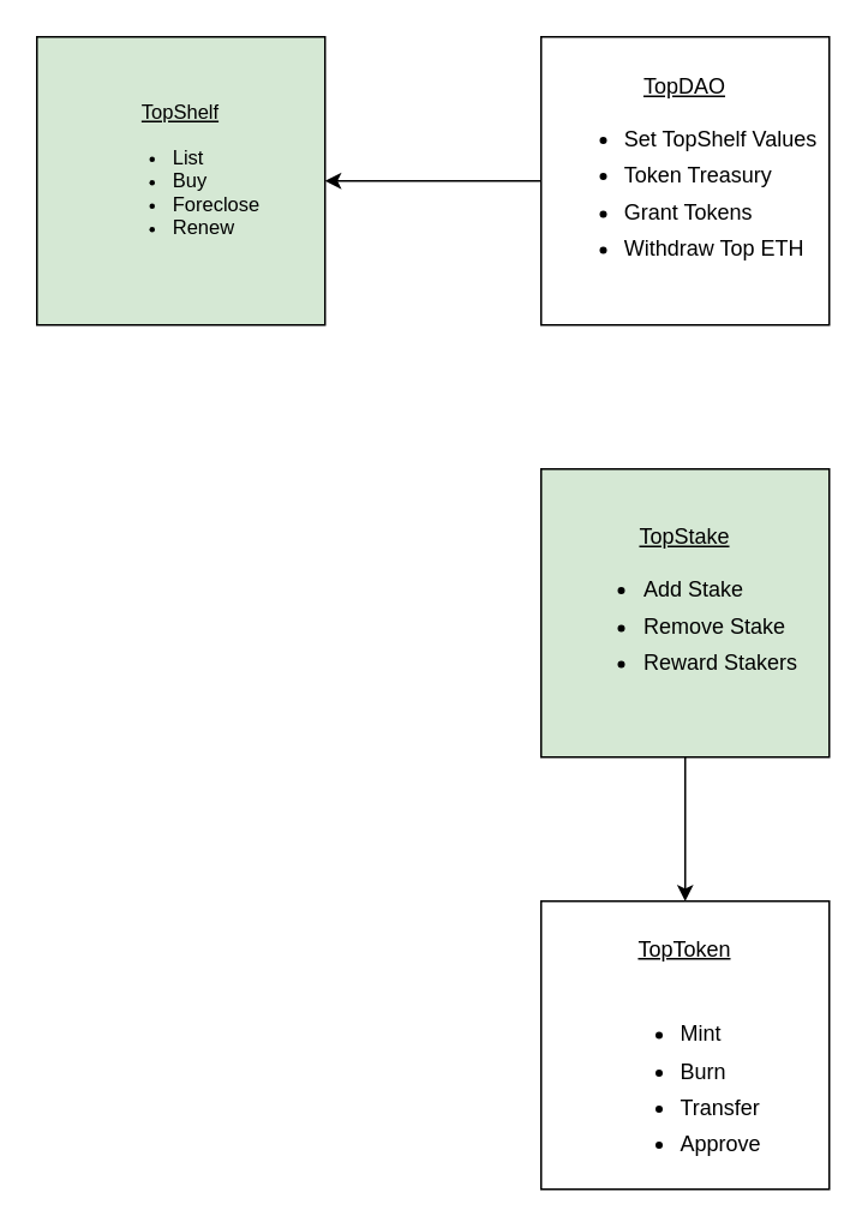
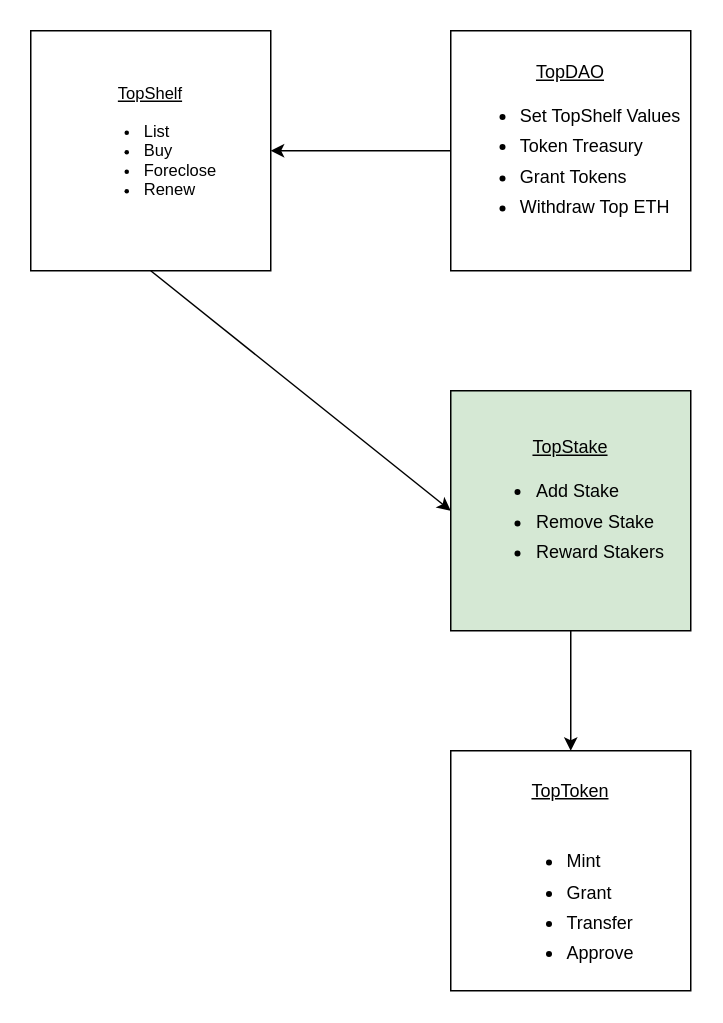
  <mxCell id="0" />
  <mxCell id="1" parent="0" />
  <mxCell id="2" value="" style="edgeStyle=none;html=1;entryX=0.5;entryY=0;entryDx=0;entryDy=0;" edge="1" parent="1" source="3" target="8"><mxGeometry relative="1" as="geometry"><Array as="points" /></mxGeometry></mxCell>
  <mxCell id="3" value="&lt;u&gt;TopStake&lt;/u&gt;&lt;p style=&quot;line-height: 2.6&quot;&gt;&lt;/p&gt;&lt;ul&gt;&lt;li style=&quot;text-align: left ; padding: 3px 0px&quot;&gt;Add Stake&lt;/li&gt;&lt;li style=&quot;text-align: left ; padding: 3px 0px&quot;&gt;Remove Stake&lt;/li&gt;&lt;li style=&quot;text-align: left ; padding: 3px 0px&quot;&gt;Reward Stakers&lt;/li&gt;&lt;/ul&gt;" style="whiteSpace=wrap;html=1;aspect=fixed;fillColor=#d5e8d4;" vertex="1" parent="1"><mxGeometry x="300" y="260" width="160" height="160" as="geometry" /></mxCell>
  <mxCell id="4" value="" style="edgeStyle=none;html=1;" edge="1" parent="1" source="5" target="7"><mxGeometry relative="1" as="geometry" /></mxCell>
  <mxCell id="5" value="&lt;u&gt;TopDAO&lt;/u&gt;&lt;p style=&quot;line-height: 2.6&quot;&gt;&lt;/p&gt;&lt;ul&gt;&lt;li style=&quot;text-align: left ; padding: 3px 0px&quot;&gt;Set TopShelf Values&lt;/li&gt;&lt;li style=&quot;text-align: left ; padding: 3px 0px&quot;&gt;Token Treasury&lt;/li&gt;&lt;li style=&quot;text-align: left ; padding: 3px 0px&quot;&gt;Grant Tokens&lt;/li&gt;&lt;li style=&quot;text-align: left ; padding: 3px 0px&quot;&gt;Withdraw Top ETH&lt;/li&gt;&lt;/ul&gt;" style="whiteSpace=wrap;html=1;aspect=fixed;" vertex="1" parent="1"><mxGeometry x="300" y="20" width="160" height="160" as="geometry" /></mxCell>
- <mxCell id="7" value="&lt;font style=&quot;font-size: 11px&quot;&gt;&lt;u&gt;TopShelf&lt;/u&gt;&lt;/font&gt;&lt;p style=&quot;line-height: 2.6 ; font-size: 11px&quot;&gt;&lt;/p&gt;&lt;ul style=&quot;font-size: 11px&quot;&gt;&lt;li style=&quot;text-align: left&quot;&gt;&lt;font style=&quot;font-size: 11px&quot;&gt;List&lt;/font&gt;&lt;/li&gt;&lt;li style=&quot;text-align: left&quot;&gt;&lt;font style=&quot;font-size: 11px&quot;&gt;Buy&lt;/font&gt;&lt;/li&gt;&lt;li style=&quot;text-align: left&quot;&gt;&lt;font style=&quot;font-size: 11px&quot;&gt;Foreclose&lt;/font&gt;&lt;/li&gt;&lt;li style=&quot;text-align: left&quot;&gt;&lt;font style=&quot;font-size: 11px&quot;&gt;Renew&lt;/font&gt;&lt;/li&gt;&lt;/ul&gt;&lt;p&gt;&lt;/p&gt;" style="whiteSpace=wrap;html=1;aspect=fixed;fillColor=#d5e8d4;" vertex="1" parent="1"><mxGeometry x="20" y="20" width="160" height="160" as="geometry" /></mxCell>
- <mxCell id="8" value="&lt;u style=&quot;line-height: 4.1&quot;&gt;TopToken&lt;/u&gt;&lt;p style=&quot;line-height: 2.6&quot;&gt;&lt;/p&gt;&lt;ul&gt;&lt;li style=&quot;text-align: left ; padding: 3px 0px&quot;&gt;Mint&lt;/li&gt;&lt;li style=&quot;text-align: left ; padding: 3px 0px&quot;&gt;Burn&lt;/li&gt;&lt;li style=&quot;text-align: left ; padding: 3px 0px&quot;&gt;Transfer&lt;/li&gt;&lt;li style=&quot;text-align: left ; padding: 3px 0px&quot;&gt;Approve&lt;/li&gt;&lt;/ul&gt;" style="whiteSpace=wrap;html=1;aspect=fixed;" vertex="1" parent="1"><mxGeometry x="300" y="500" width="160" height="160" as="geometry" /></mxCell>
+ <mxCell id="6" value="" style="edgeStyle=none;html=1;exitX=0.5;exitY=1;exitDx=0;exitDy=0;entryX=0;entryY=0.5;entryDx=0;entryDy=0;" edge="1" parent="1" source="7" target="3"><mxGeometry relative="1" as="geometry" /></mxCell>
+ <mxCell id="7" value="&lt;font style=&quot;font-size: 11px&quot;&gt;&lt;u&gt;TopShelf&lt;/u&gt;&lt;/font&gt;&lt;p style=&quot;line-height: 2.6 ; font-size: 11px&quot;&gt;&lt;/p&gt;&lt;ul style=&quot;font-size: 11px&quot;&gt;&lt;li style=&quot;text-align: left&quot;&gt;&lt;font style=&quot;font-size: 11px&quot;&gt;List&lt;/font&gt;&lt;/li&gt;&lt;li style=&quot;text-align: left&quot;&gt;&lt;font style=&quot;font-size: 11px&quot;&gt;Buy&lt;/font&gt;&lt;/li&gt;&lt;li style=&quot;text-align: left&quot;&gt;&lt;font style=&quot;font-size: 11px&quot;&gt;Foreclose&lt;/font&gt;&lt;/li&gt;&lt;li style=&quot;text-align: left&quot;&gt;&lt;font style=&quot;font-size: 11px&quot;&gt;Renew&lt;/font&gt;&lt;/li&gt;&lt;/ul&gt;&lt;p&gt;&lt;/p&gt;" style="whiteSpace=wrap;html=1;aspect=fixed;" vertex="1" parent="1"><mxGeometry x="20" y="20" width="160" height="160" as="geometry" /></mxCell>
+ <mxCell id="8" value="&lt;u style=&quot;line-height: 4.1&quot;&gt;TopToken&lt;/u&gt;&lt;p style=&quot;line-height: 2.6&quot;&gt;&lt;/p&gt;&lt;ul&gt;&lt;li style=&quot;text-align: left ; padding: 3px 0px&quot;&gt;Mint&lt;/li&gt;&lt;li style=&quot;text-align: left ; padding: 3px 0px&quot;&gt;Grant&lt;/li&gt;&lt;li style=&quot;text-align: left ; padding: 3px 0px&quot;&gt;Transfer&lt;/li&gt;&lt;li style=&quot;text-align: left ; padding: 3px 0px&quot;&gt;Approve&lt;/li&gt;&lt;/ul&gt;" style="whiteSpace=wrap;html=1;aspect=fixed;" vertex="1" parent="1"><mxGeometry x="300" y="500" width="160" height="160" as="geometry" /></mxCell>
